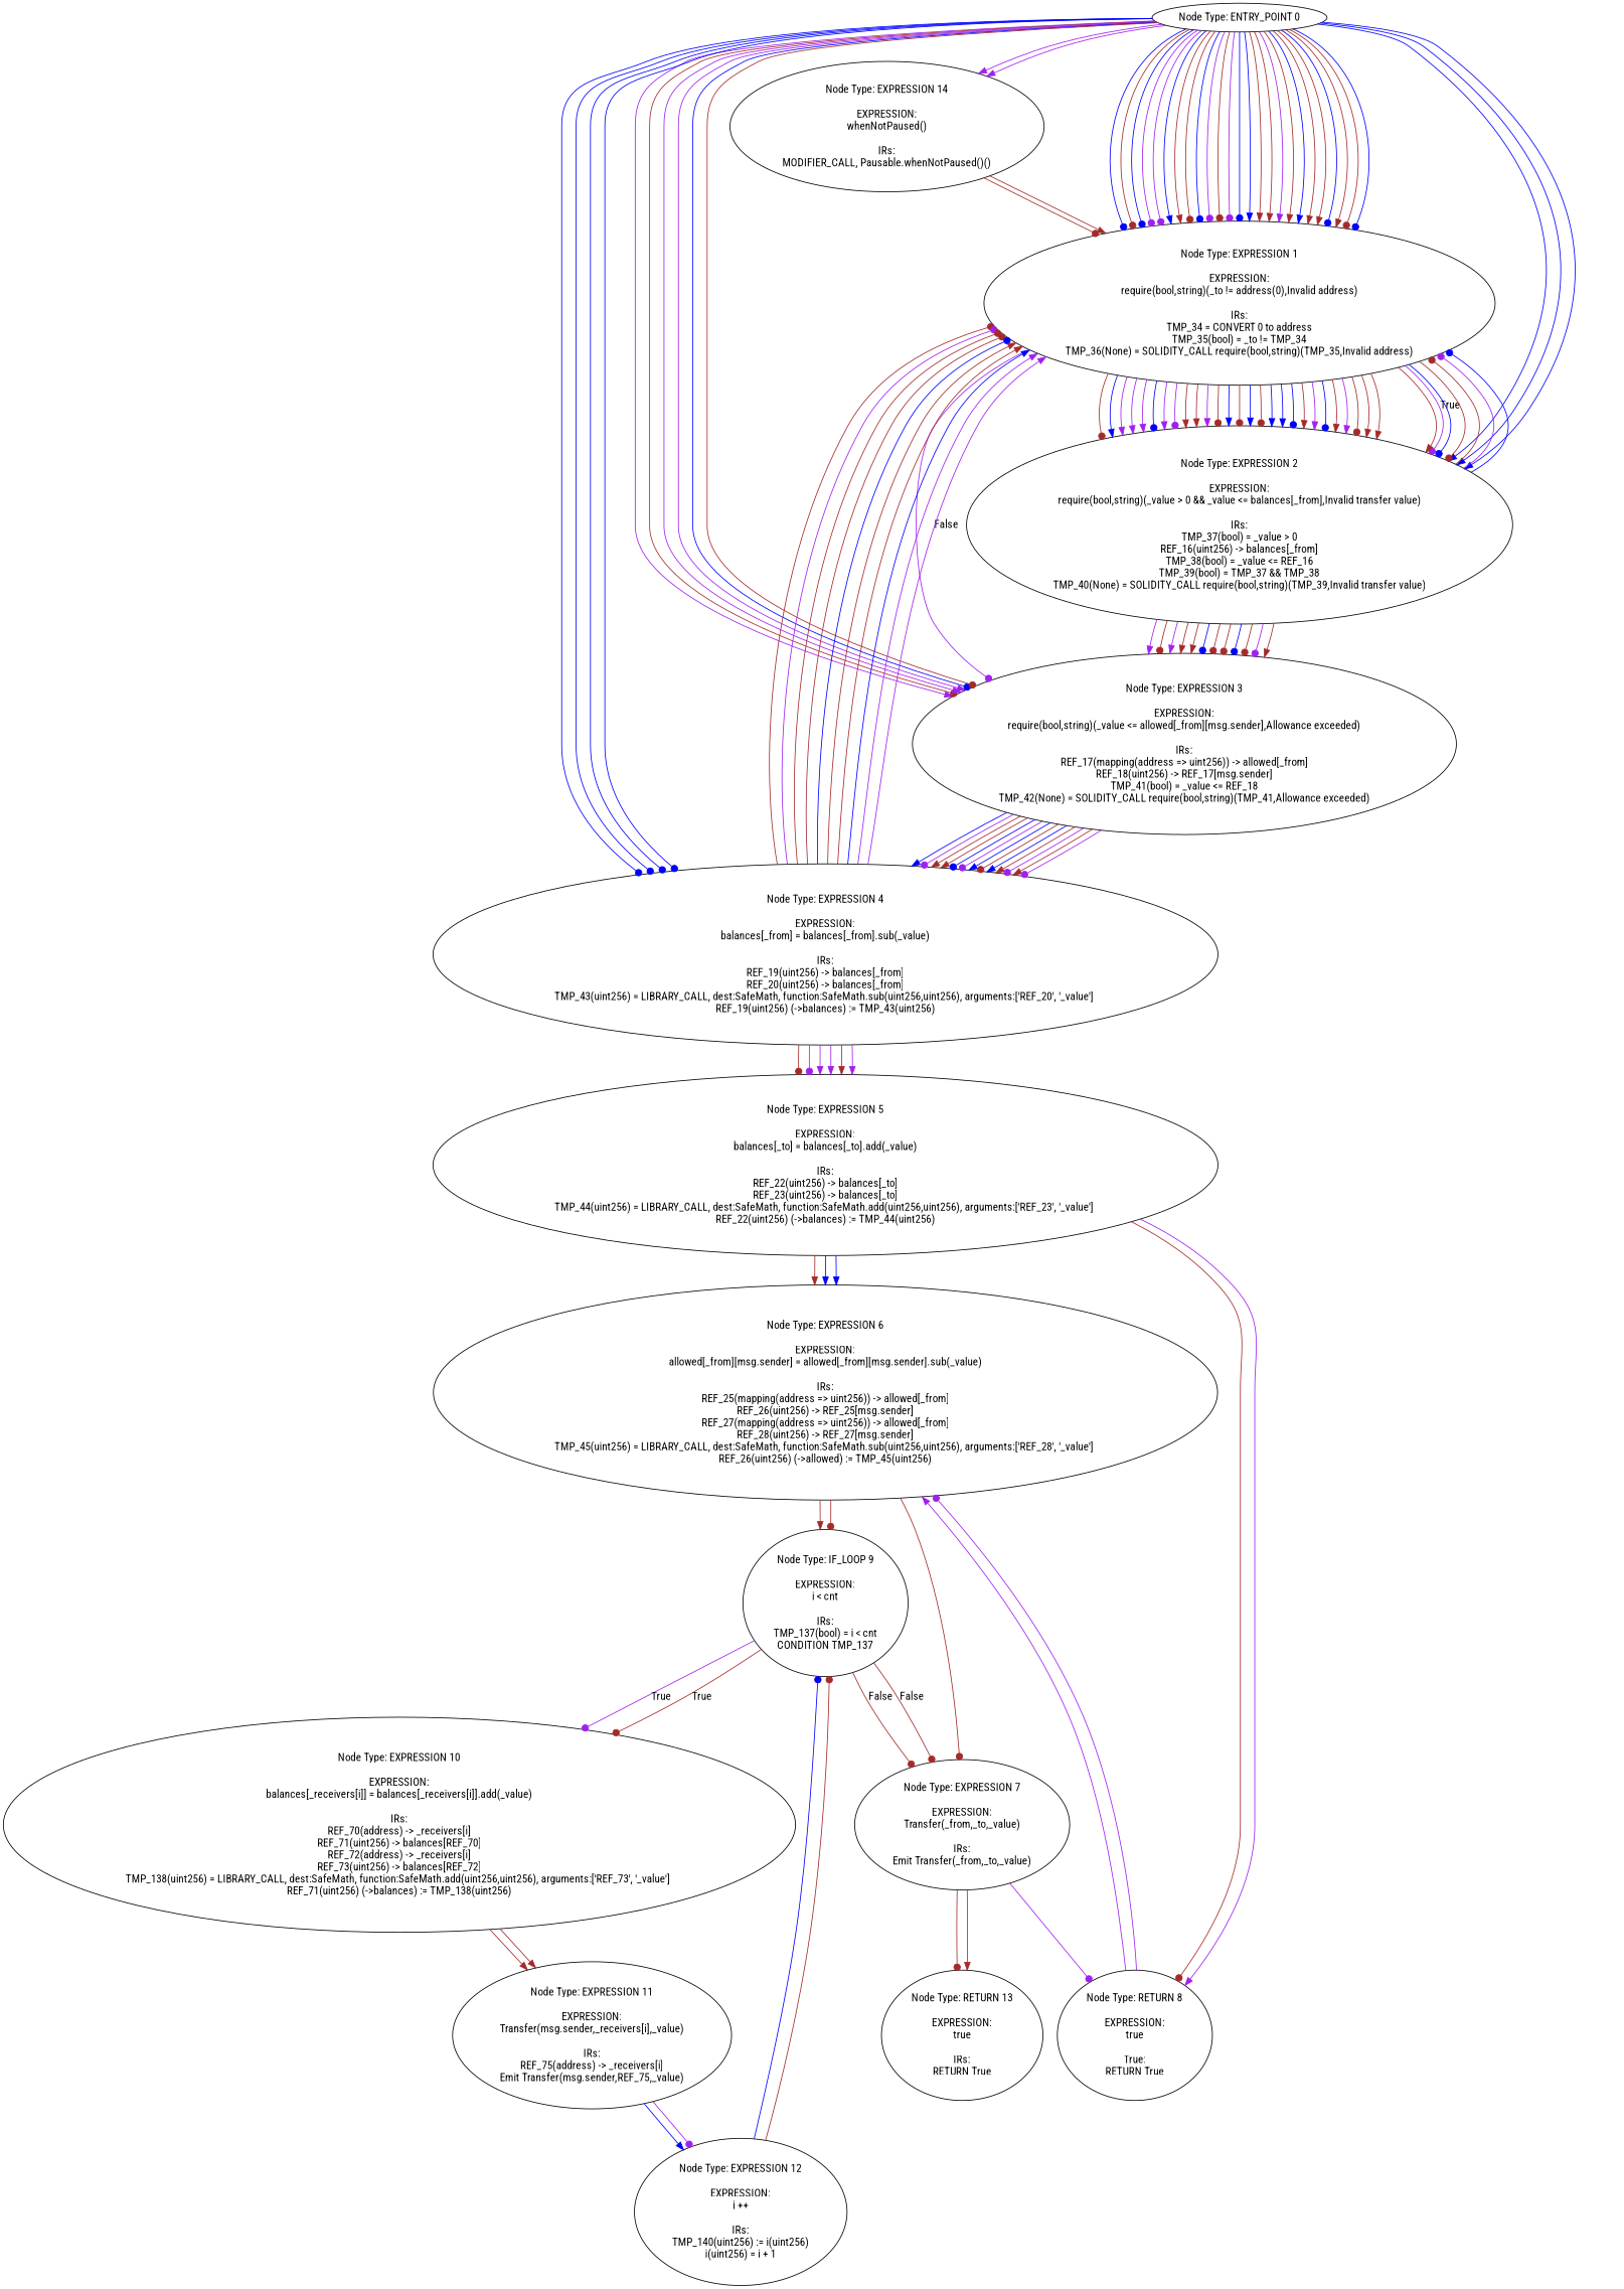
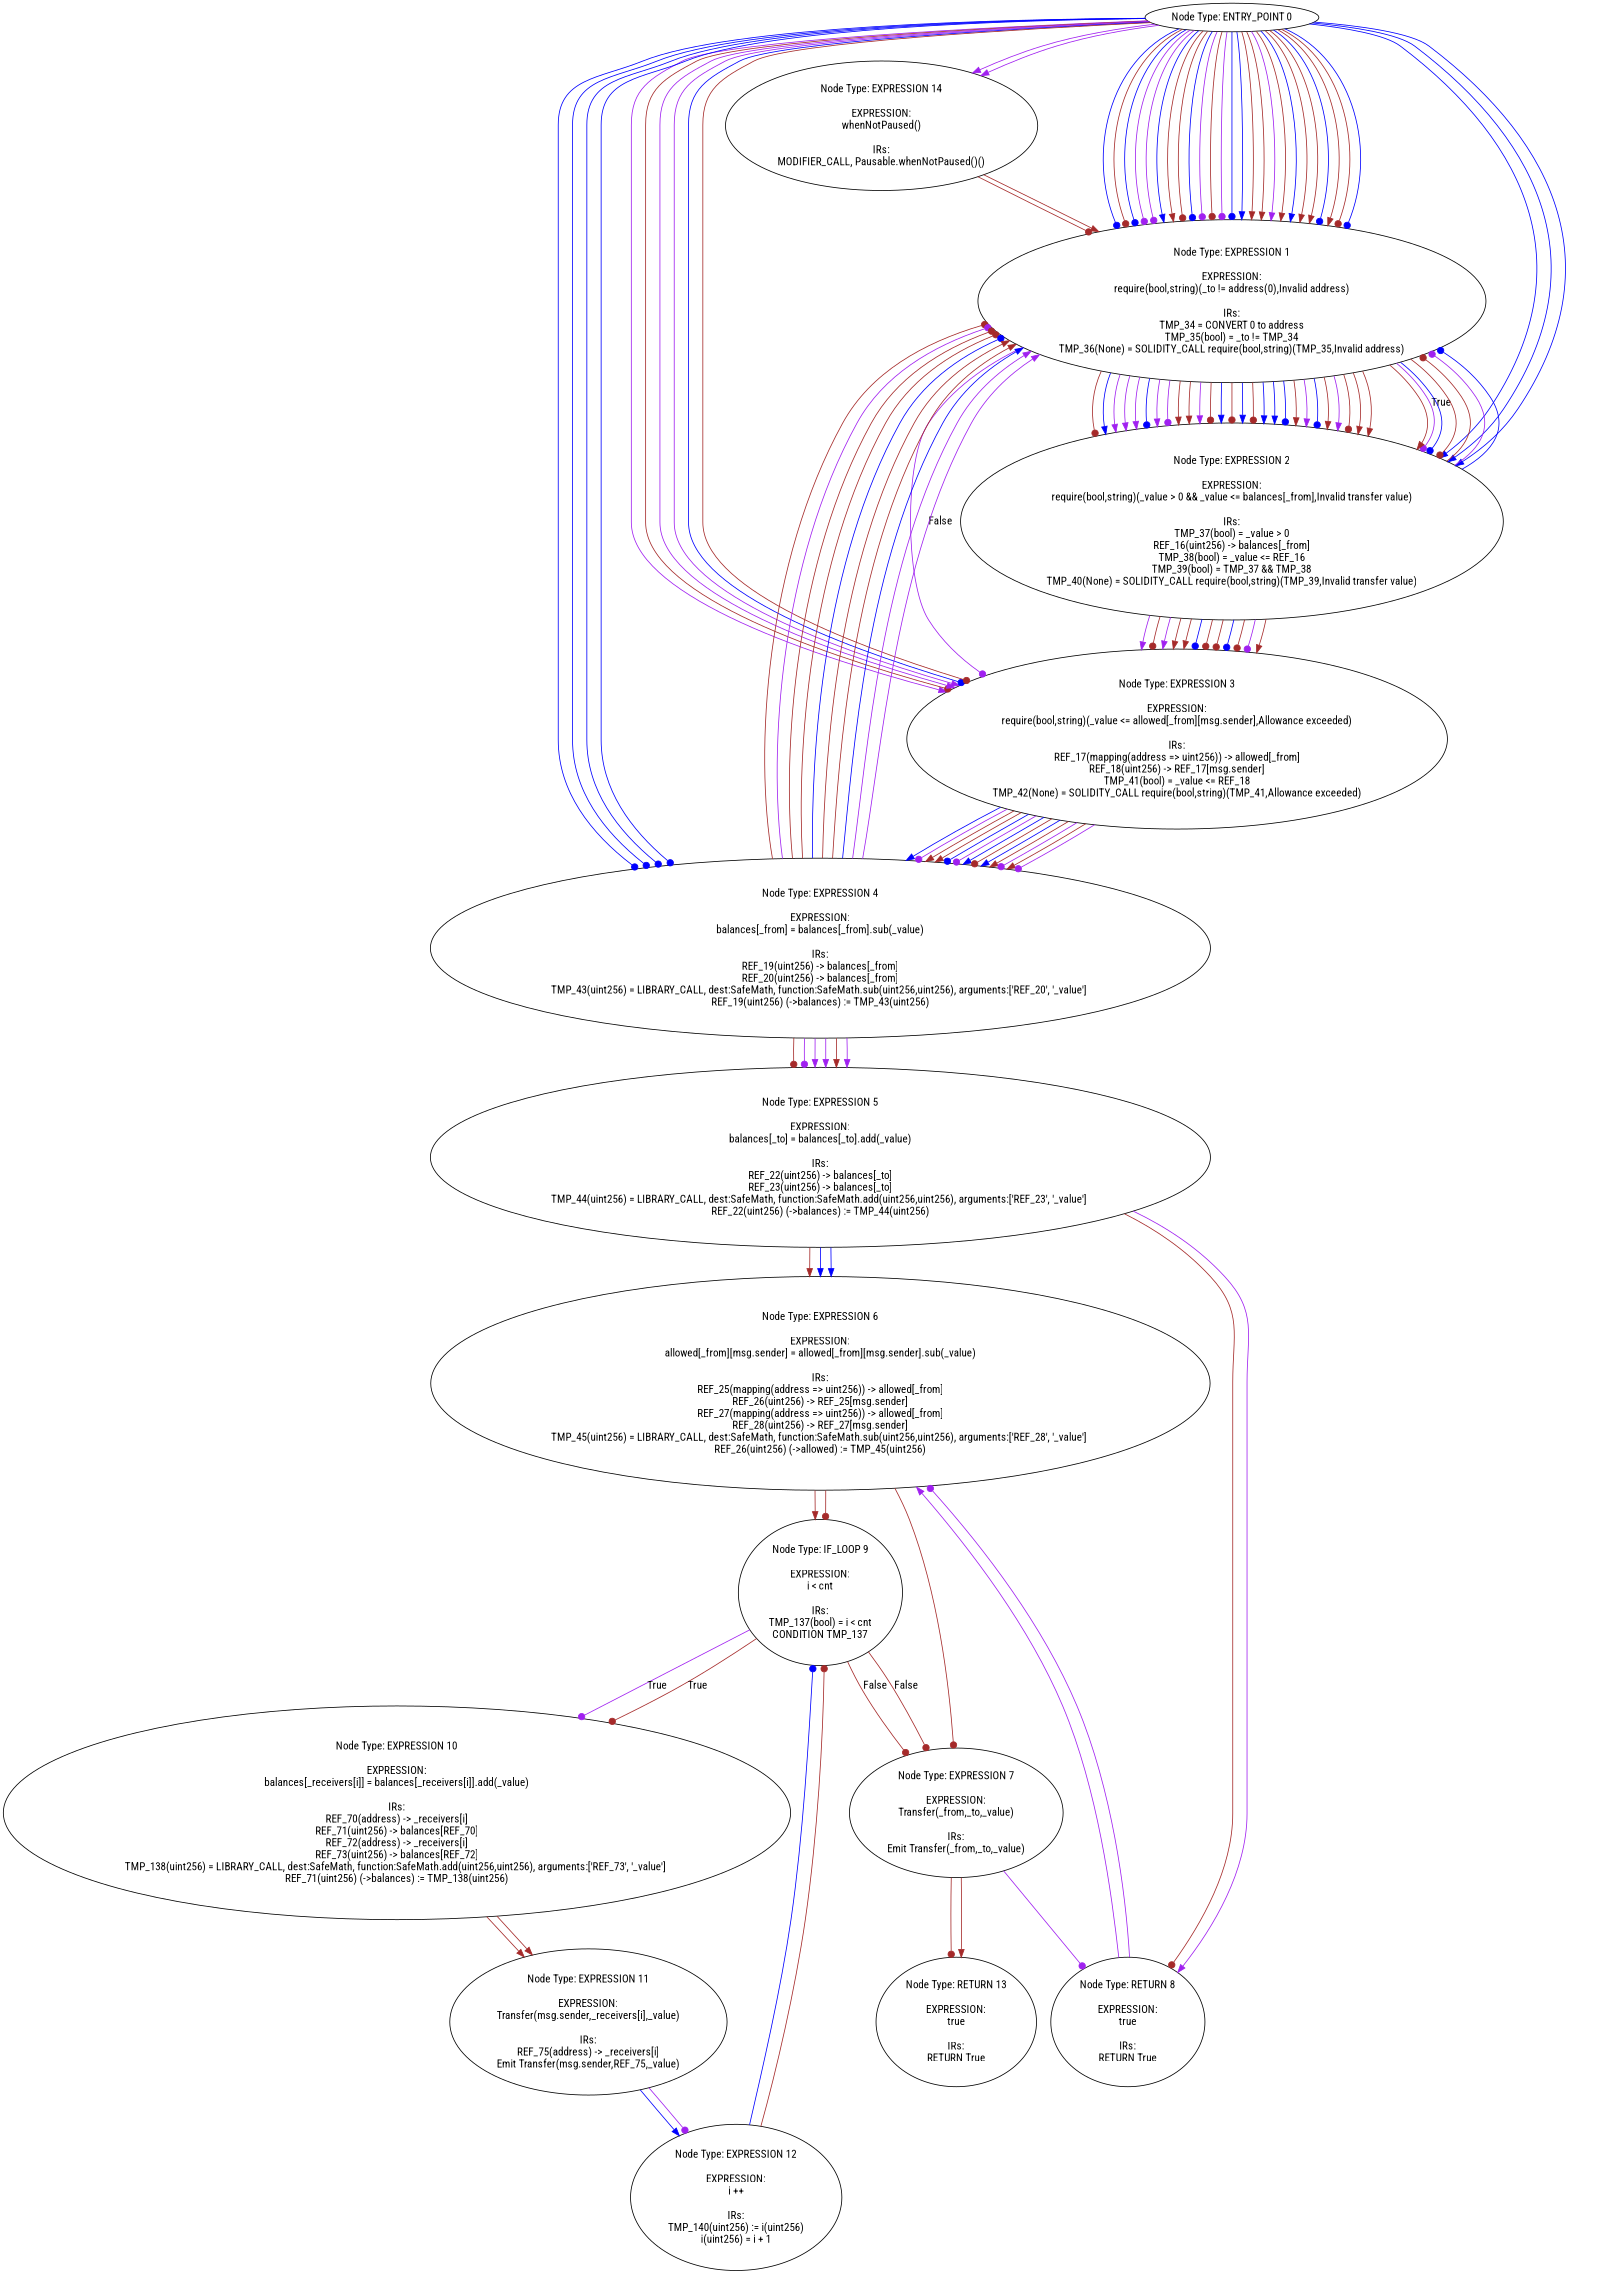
  digraph {
    fontname="Roboto Condensed"
    node [fontname="Roboto Condensed"]
    edge [color=brown arrowhead=dot fontname="Roboto Condensed"]
    n1 [label="Node Type: ENTRY_POINT 0\n"]
    n2 [label="Node Type: EXPRESSION 1\n\nEXPRESSION:\nrequire(bool,string)(_to != address(0),Invalid address)\n\nIRs:\nTMP_34 = CONVERT 0 to address\nTMP_35(bool) = _to != TMP_34\nTMP_36(None) = SOLIDITY_CALL require(bool,string)(TMP_35,Invalid address)"]
    n3 [label="Node Type: EXPRESSION 2\n\nEXPRESSION:\nrequire(bool,string)(_value > 0 && _value <= balances[_from],Invalid transfer value)\n\nIRs:\nTMP_37(bool) = _value > 0\nREF_16(uint256) -> balances[_from]\nTMP_38(bool) = _value <= REF_16\nTMP_39(bool) = TMP_37 && TMP_38\nTMP_40(None) = SOLIDITY_CALL require(bool,string)(TMP_39,Invalid transfer value)"]
    n4 [label="Node Type: EXPRESSION 3\n\nEXPRESSION:\nrequire(bool,string)(_value <= allowed[_from][msg.sender],Allowance exceeded)\n\nIRs:\nREF_17(mapping(address => uint256)) -> allowed[_from]\nREF_18(uint256) -> REF_17[msg.sender]\nTMP_41(bool) = _value <= REF_18\nTMP_42(None) = SOLIDITY_CALL require(bool,string)(TMP_41,Allowance exceeded)"]
    n5 [label="Node Type: EXPRESSION 4\n\nEXPRESSION:\nbalances[_from] = balances[_from].sub(_value)\n\nIRs:\nREF_19(uint256) -> balances[_from]\nREF_20(uint256) -> balances[_from]\nTMP_43(uint256) = LIBRARY_CALL, dest:SafeMath, function:SafeMath.sub(uint256,uint256), arguments:['REF_20', '_value'] \nREF_19(uint256) (->balances) := TMP_43(uint256)"]
    n6 [label="Node Type: EXPRESSION 14\n\nEXPRESSION:\nwhenNotPaused()\n\nIRs:\nMODIFIER_CALL, Pausable.whenNotPaused()()"]
    n7 [label="Node Type: EXPRESSION 5\n\nEXPRESSION:\nbalances[_to] = balances[_to].add(_value)\n\nIRs:\nREF_22(uint256) -> balances[_to]\nREF_23(uint256) -> balances[_to]\nTMP_44(uint256) = LIBRARY_CALL, dest:SafeMath, function:SafeMath.add(uint256,uint256), arguments:['REF_23', '_value'] \nREF_22(uint256) (->balances) := TMP_44(uint256)"]
    n8 [label="Node Type: EXPRESSION 6\n\nEXPRESSION:\nallowed[_from][msg.sender] = allowed[_from][msg.sender].sub(_value)\n\nIRs:\nREF_25(mapping(address => uint256)) -> allowed[_from]\nREF_26(uint256) -> REF_25[msg.sender]\nREF_27(mapping(address => uint256)) -> allowed[_from]\nREF_28(uint256) -> REF_27[msg.sender]\nTMP_45(uint256) = LIBRARY_CALL, dest:SafeMath, function:SafeMath.sub(uint256,uint256), arguments:['REF_28', '_value'] \nREF_26(uint256) (->allowed) := TMP_45(uint256)"]
-   n9 [label="Node Type: RETURN 8\n\nEXPRESSION:\ntrue\n\nTrue:\nRETURN True"]
+   n9 [label="Node Type: RETURN 8\n\nEXPRESSION:\ntrue\n\nIRs:\nRETURN True"]
    n10 [label="Node Type: IF_LOOP 9\n\nEXPRESSION:\ni < cnt\n\nIRs:\nTMP_137(bool) = i < cnt\nCONDITION TMP_137"]
    n11 [label="Node Type: EXPRESSION 7\n\nEXPRESSION:\nTransfer(_from,_to,_value)\n\nIRs:\nEmit Transfer(_from,_to,_value)"]
    n12 [label="Node Type: EXPRESSION 10\n\nEXPRESSION:\nbalances[_receivers[i]] = balances[_receivers[i]].add(_value)\n\nIRs:\nREF_70(address) -> _receivers[i]\nREF_71(uint256) -> balances[REF_70]\nREF_72(address) -> _receivers[i]\nREF_73(uint256) -> balances[REF_72]\nTMP_138(uint256) = LIBRARY_CALL, dest:SafeMath, function:SafeMath.add(uint256,uint256), arguments:['REF_73', '_value'] \nREF_71(uint256) (->balances) := TMP_138(uint256)"]
    n13 [label="Node Type: RETURN 13\n\nEXPRESSION:\ntrue\n\nIRs:\nRETURN True"]
    n14 [label="Node Type: EXPRESSION 11\n\nEXPRESSION:\nTransfer(msg.sender,_receivers[i],_value)\n\nIRs:\nREF_75(address) -> _receivers[i]\nEmit Transfer(msg.sender,REF_75,_value)"]
    n15 [label="Node Type: EXPRESSION 12\n\nEXPRESSION:\ni ++\n\nIRs:\nTMP_140(uint256) := i(uint256)\ni(uint256) = i + 1"]
    n1 -> n2 [color=blue]
    n1 -> n2
    n1 -> n2 [color=blue]
    n1 -> n2 [color=purple]
    n1 -> n2 [color=purple]
    n1 -> n2 [color=blue arrowhead=normal]
    n1 -> n2 [arrowhead=normal]
    n1 -> n2
    n1 -> n2 [color=blue]
    n1 -> n2 [color=purple]
    n1 -> n2
    n1 -> n2 [color=purple]
    n1 -> n2 [color=blue]
    n1 -> n2 [color=blue arrowhead=normal]
    n1 -> n2 [arrowhead=normal]
    n1 -> n2 [arrowhead=normal]
    n1 -> n2 [color=purple arrowhead=normal]
    n1 -> n2 [arrowhead=normal]
    n1 -> n2 [color=blue arrowhead=normal]
    n1 -> n2 [arrowhead=normal]
    n1 -> n2 [arrowhead=normal]
    n1 -> n2 [color=blue]
    n1 -> n2 [arrowhead=normal]
    n1 -> n2
    n1 -> n2 [color=blue]
    n1 -> n3 [color=blue arrowhead=normal]
    n1 -> n3 [color=blue arrowhead=normal]
    n1 -> n3 [color=blue arrowhead=normal]
    n1 -> n4 [color=purple arrowhead=normal]
    n1 -> n4
    n1 -> n4 [color=purple arrowhead=normal]
    n1 -> n4 [color=purple arrowhead=normal]
    n1 -> n4 [color=blue]
    n1 -> n4
    n1 -> n5 [color=blue]
    n1 -> n5 [color=blue]
    n1 -> n5 [color=blue]
    n1 -> n5 [color=blue]
    n1 -> n6 [color=purple arrowhead=normal]
    n1 -> n6 [color=purple arrowhead=normal]
    n2 -> n3
    n2 -> n3 [color=blue arrowhead=normal]
    n2 -> n3 [color=purple arrowhead=normal]
    n2 -> n3 [color=purple arrowhead=normal]
    n2 -> n3 [color=purple arrowhead=normal]
    n2 -> n3 [color=blue]
    n2 -> n3 [color=purple arrowhead=normal]
    n2 -> n3 [color=purple]
    n2 -> n3 [arrowhead=normal]
    n2 -> n3 [arrowhead=normal]
    n2 -> n3 [color=purple arrowhead=normal]
    n2 -> n3
    n2 -> n3 [color=blue arrowhead=normal]
    n2 -> n3
    n2 -> n3 [color=blue arrowhead=normal]
    n2 -> n3
    n2 -> n3 [color=blue arrowhead=normal]
    n2 -> n3 [color=blue arrowhead=normal]
    n2 -> n3 [color=blue]
    n2 -> n3 [arrowhead=normal]
    n2 -> n3 [color=purple arrowhead=normal]
    n2 -> n3 [color=blue]
    n2 -> n3 [arrowhead=normal]
    n2 -> n3 [color=purple arrowhead=normal]
    n2 -> n3
    n2 -> n3 [arrowhead=normal]
    n2 -> n3 [arrowhead=normal]
    n2 -> n3 [label=True color=purple]
    n2 -> n3 [arrowhead=normal]
    n2 -> n3 [color=blue]
    n2 -> n3
    n2 -> n4 [label=False color=purple]
    n3 -> n2
    n3 -> n2 [color=purple]
    n3 -> n2 [color=blue]
    n3 -> n4 [color=purple arrowhead=normal]
    n3 -> n4
    n3 -> n4 [color=purple arrowhead=normal]
    n3 -> n4 [arrowhead=normal]
    n3 -> n4 [arrowhead=normal]
    n3 -> n4 [color=blue]
    n3 -> n4
    n3 -> n4
    n3 -> n4 [color=blue]
    n3 -> n4
    n3 -> n4 [color=purple]
    n3 -> n4 [arrowhead=normal]
    n4 -> n5 [color=blue arrowhead=normal]
    n4 -> n5 [color=purple]
    n4 -> n5 [arrowhead=normal]
    n4 -> n5 [arrowhead=normal]
    n4 -> n5 [color=blue]
    n4 -> n5 [color=purple]
    n4 -> n5 [color=blue arrowhead=normal]
    n4 -> n5
    n4 -> n5 [color=blue arrowhead=normal]
    n4 -> n5 [arrowhead=normal]
    n4 -> n5 [color=purple]
    n4 -> n5 [arrowhead=normal]
    n4 -> n5 [color=purple]
    n5 -> n2
    n5 -> n2 [color=purple]
    n5 -> n2
    n5 -> n2
    n5 -> n2 [color=blue]
    n5 -> n2 [arrowhead=normal]
    n5 -> n2 [arrowhead=normal]
    n5 -> n2 [color=blue arrowhead=normal]
    n5 -> n2 [color=purple arrowhead=normal]
    n5 -> n2 [color=purple arrowhead=normal]
    n5 -> n7
    n5 -> n7 [color=purple]
    n5 -> n7 [color=purple arrowhead=normal]
    n5 -> n7 [color=purple arrowhead=normal]
    n5 -> n7 [arrowhead=normal]
    n5 -> n7 [color=purple arrowhead=normal]
    n6 -> n2
    n6 -> n2 [arrowhead=normal]
    n7 -> n8 [arrowhead=normal]
    n7 -> n8 [color=blue arrowhead=normal]
    n7 -> n8 [color=blue arrowhead=normal]
    n7 -> n9
    n7 -> n9 [color=purple arrowhead=normal]
    n8 -> n10 [arrowhead=normal]
    n8 -> n10
    n8 -> n11
    n9 -> n8 [color=purple arrowhead=normal]
    n9 -> n8 [color=purple]
    n10 -> n11 [label=False]
    n10 -> n11 [label=False]
    n10 -> n12 [label=True color=purple]
    n10 -> n12 [label=True]
    n11 -> n9 [color=purple]
    n11 -> n13
    n11 -> n13 [arrowhead=normal]
    n12 -> n14 [arrowhead=normal]
    n12 -> n14 [arrowhead=normal]
    n14 -> n15 [color=blue arrowhead=normal]
    n14 -> n15 [color=purple]
    n15 -> n10 [color=blue]
    n15 -> n10
  }
